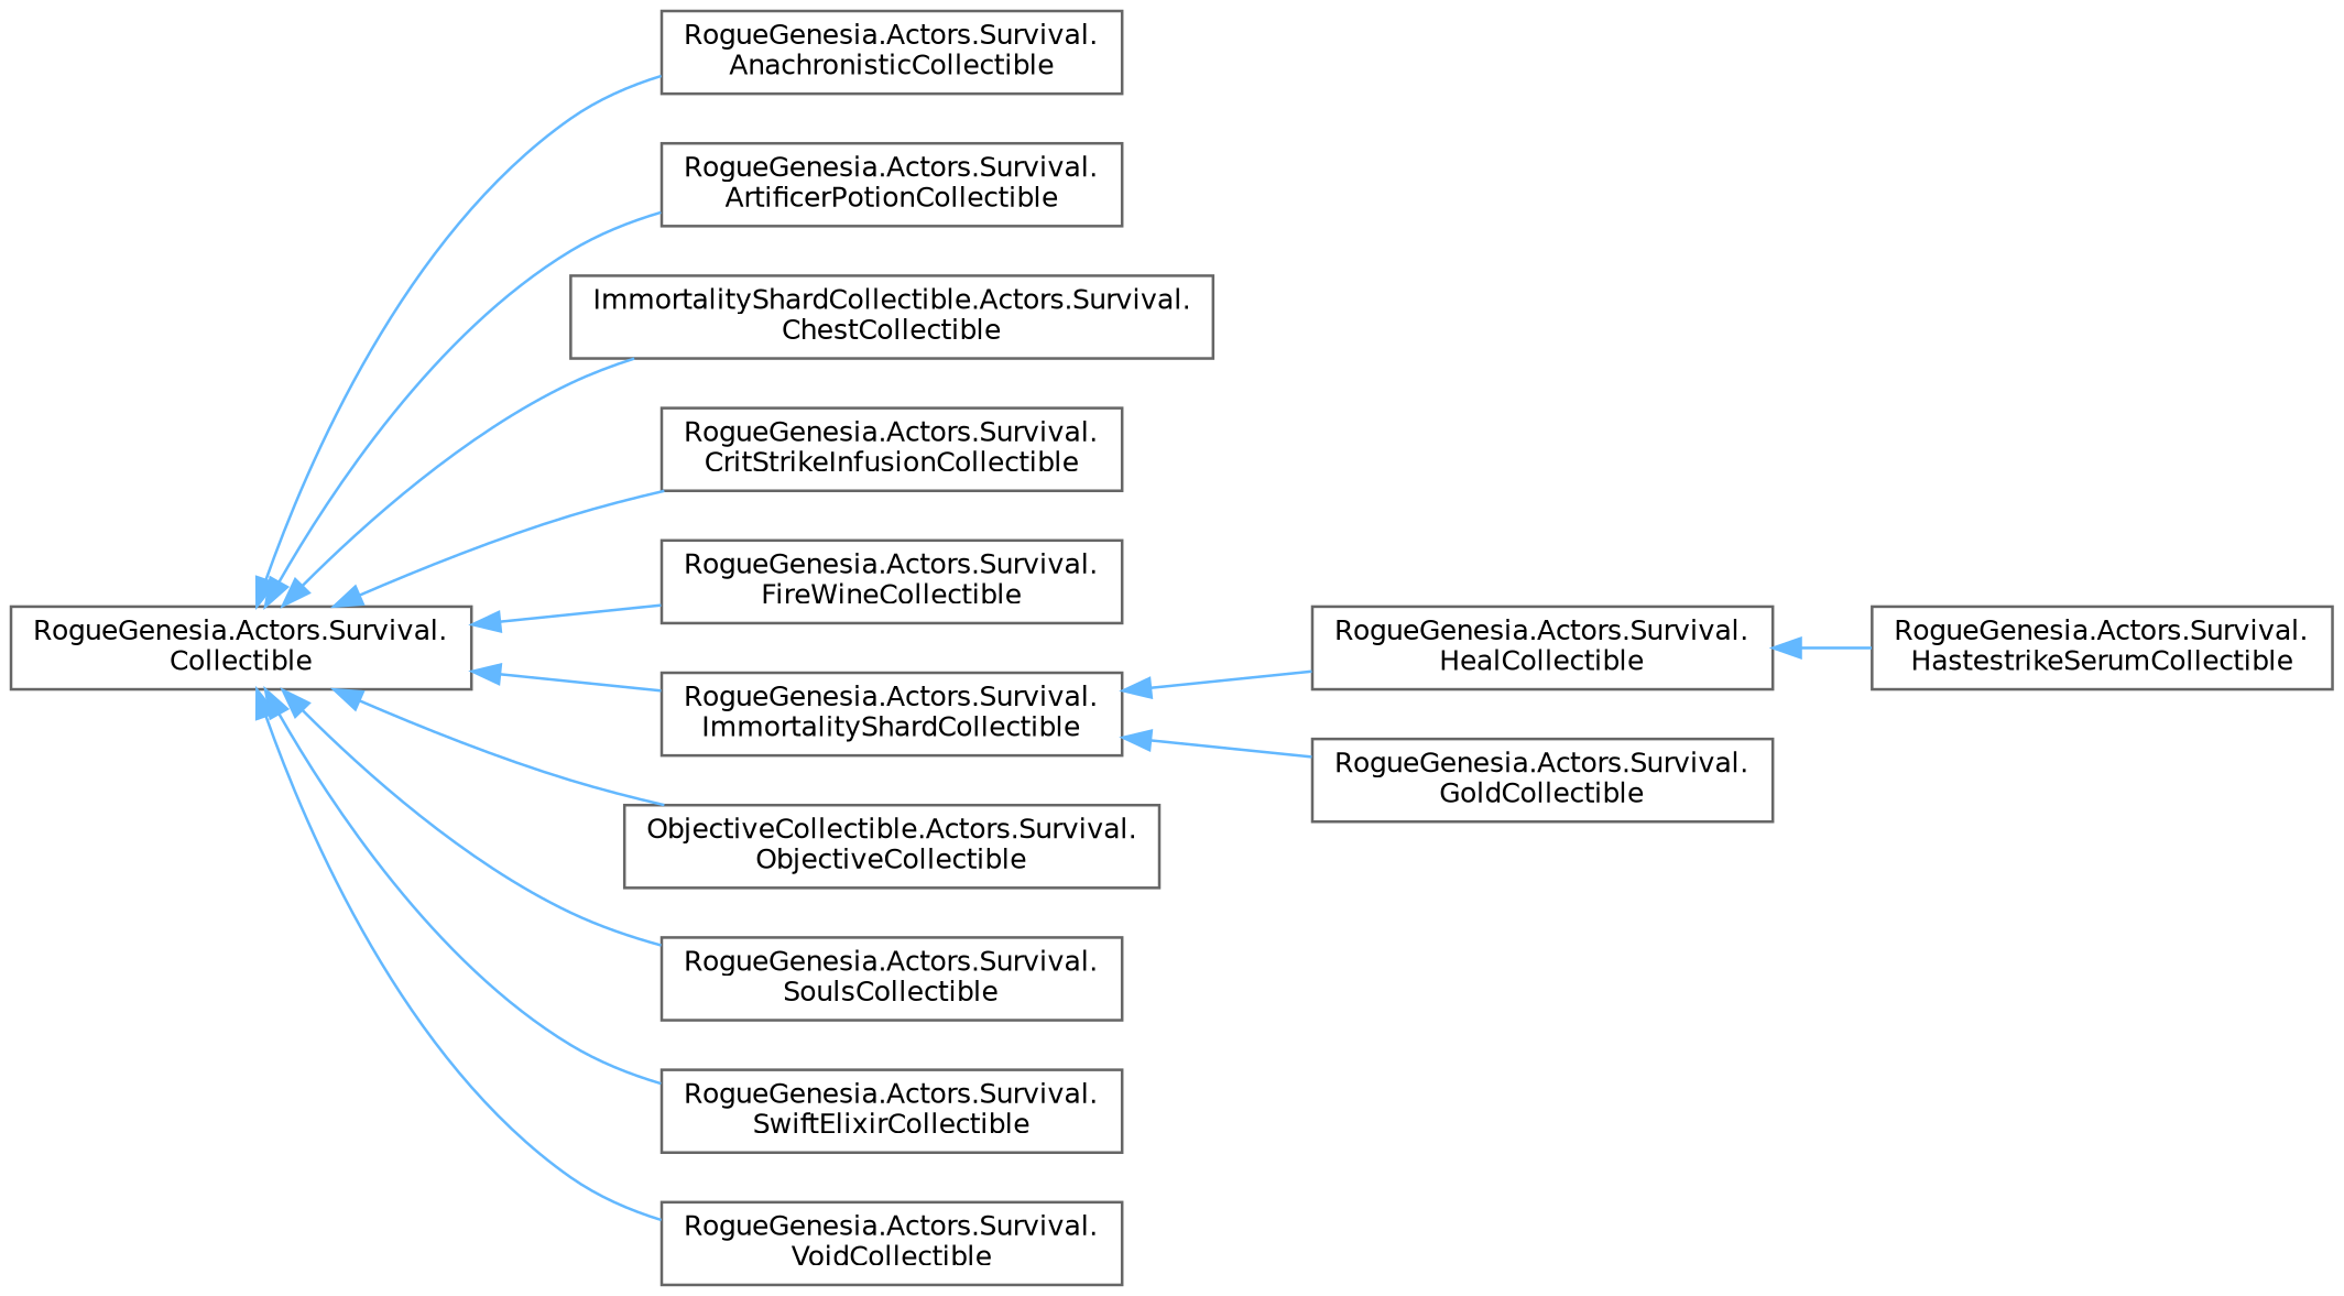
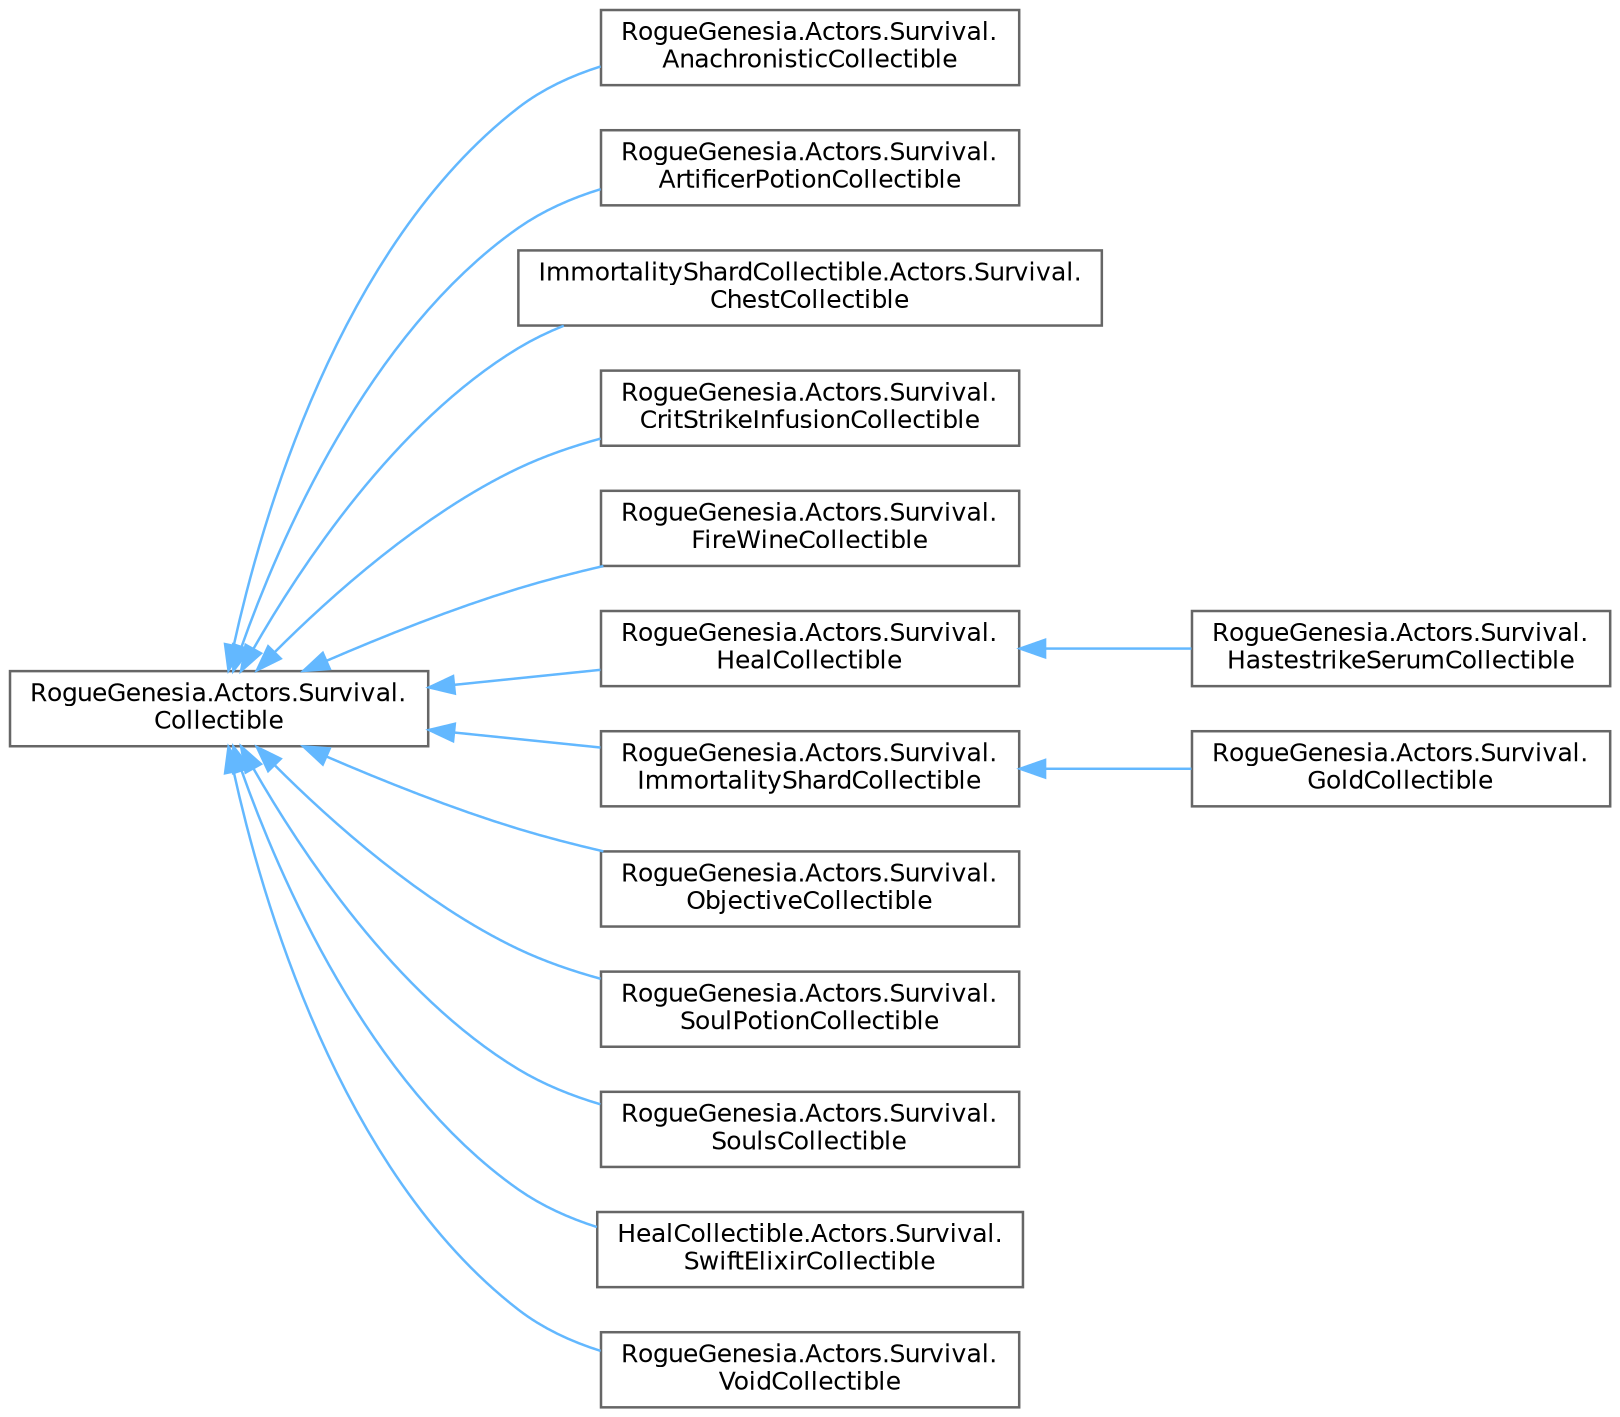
  digraph {
    rankdir=LR
    node [color=grey40 fillcolor=white fontname=Helvetica fontsize=10 shape=box style=filled]
    edge [color=steelblue1 dir=back fontname=Helvetica fontsize=10 labelfontname=Helvetica labelfontsize=10 style=solid]
    n1 [height=0.2 label="RogueGenesia.Actors.Survival.\lCollectible" width=0.4]
    n2 [height=0.2 label="RogueGenesia.Actors.Survival.\lAnachronisticCollectible" width=0.4]
    n3 [height=0.2 label="RogueGenesia.Actors.Survival.\lArtificerPotionCollectible" width=0.4]
    n4 [height=0.2 label="ImmortalityShardCollectible.Actors.Survival.\lChestCollectible" width=0.4]
    n5 [height=0.2 label="RogueGenesia.Actors.Survival.\lCritStrikeInfusionCollectible" width=0.4]
    n6 [height=0.2 label="RogueGenesia.Actors.Survival.\lFireWineCollectible" width=0.4]
    n7 [height=0.2 label="RogueGenesia.Actors.Survival.\lHealCollectible" width=0.4]
    n8 [height=0.2 label="RogueGenesia.Actors.Survival.\lImmortalityShardCollectible" width=0.4]
-   n9 [height=0.2 label="ObjectiveCollectible.Actors.Survival.\lObjectiveCollectible" width=0.4]
+   n9 [height=0.2 label="RogueGenesia.Actors.Survival.\lObjectiveCollectible" width=0.4]
+   n10 [height=0.2 label="RogueGenesia.Actors.Survival.\lSoulPotionCollectible" width=0.4]
    n11 [height=0.2 label="RogueGenesia.Actors.Survival.\lSoulsCollectible" width=0.4]
-   n12 [height=0.2 label="RogueGenesia.Actors.Survival.\lSwiftElixirCollectible" width=0.4]
+   n12 [height=0.2 label="HealCollectible.Actors.Survival.\lSwiftElixirCollectible" width=0.4]
    n13 [height=0.2 label="RogueGenesia.Actors.Survival.\lVoidCollectible" width=0.4]
    n14 [height=0.2 label="RogueGenesia.Actors.Survival.\lGoldCollectible" width=0.4]
    n15 [height=0.2 label="RogueGenesia.Actors.Survival.\lHastestrikeSerumCollectible" width=0.4]
    n1 -> n2
    n1 -> n3
    n1 -> n4
    n1 -> n5
    n1 -> n6
-   n8 -> n7
+   n1 -> n7
    n1 -> n8
    n1 -> n9
+   n1 -> n10
    n1 -> n11
    n1 -> n12
    n1 -> n13
    n7 -> n15
    n8 -> n14
  }
